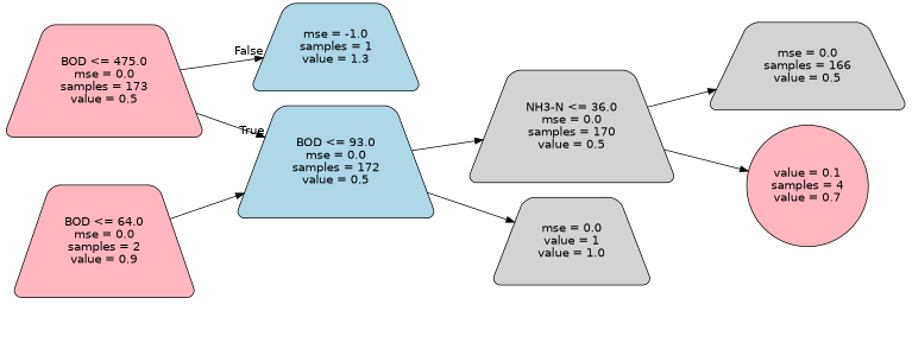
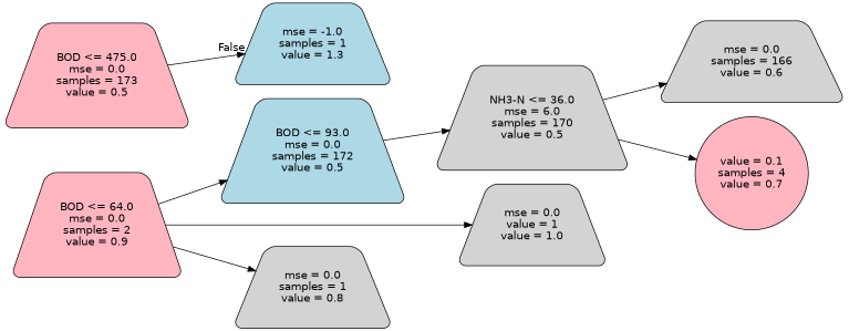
  digraph {
    rankdir=LR
    node [color=black fillcolor=lightgrey fontname=helvetica shape=trapezium style="rounded,filled"]
    edge [fontname=helvetica]
    n1 [fillcolor=lightpink label="BOD <= 475.0\nmse = 0.0\nsamples = 173\nvalue = 0.5"]
    n2 [fillcolor=lightblue label="BOD <= 93.0\nmse = 0.0\nsamples = 172\nvalue = 0.5"]
    n3 [fillcolor=lightblue label="mse = -1.0\nsamples = 1\nvalue = 1.3"]
-   n4 [label="NH3-N <= 36.0\nmse = 0.0\nsamples = 170\nvalue = 0.5"]
+   n4 [label="NH3-N <= 36.0\nmse = 6.0\nsamples = 170\nvalue = 0.5"]
    n5 [fillcolor=lightpink label="BOD <= 64.0\nmse = 0.0\nsamples = 2\nvalue = 0.9"]
    n6 [label="mse = 0.0\nvalue = 1\nvalue = 1.0"]
-   n8 [label="mse = 0.0\nsamples = 166\nvalue = 0.5"]
+   n7 [label="mse = 0.0\nsamples = 1\nvalue = 0.8"]
+   n8 [label="mse = 0.0\nsamples = 166\nvalue = 0.6"]
    n9 [fillcolor=lightpink label="value = 0.1\nsamples = 4\nvalue = 0.7" shape=circle]
-   n1 -> n2 [headlabel=True labelangle=45 labeldistance=2.5]
    n1 -> n3 [headlabel=False labelangle=-45 labeldistance=2.5]
    n2 -> n4
    n4 -> n8
    n4 -> n9
    n5 -> n2
-   n2 -> n6
+   n5 -> n6
+   n5 -> n7
  }
